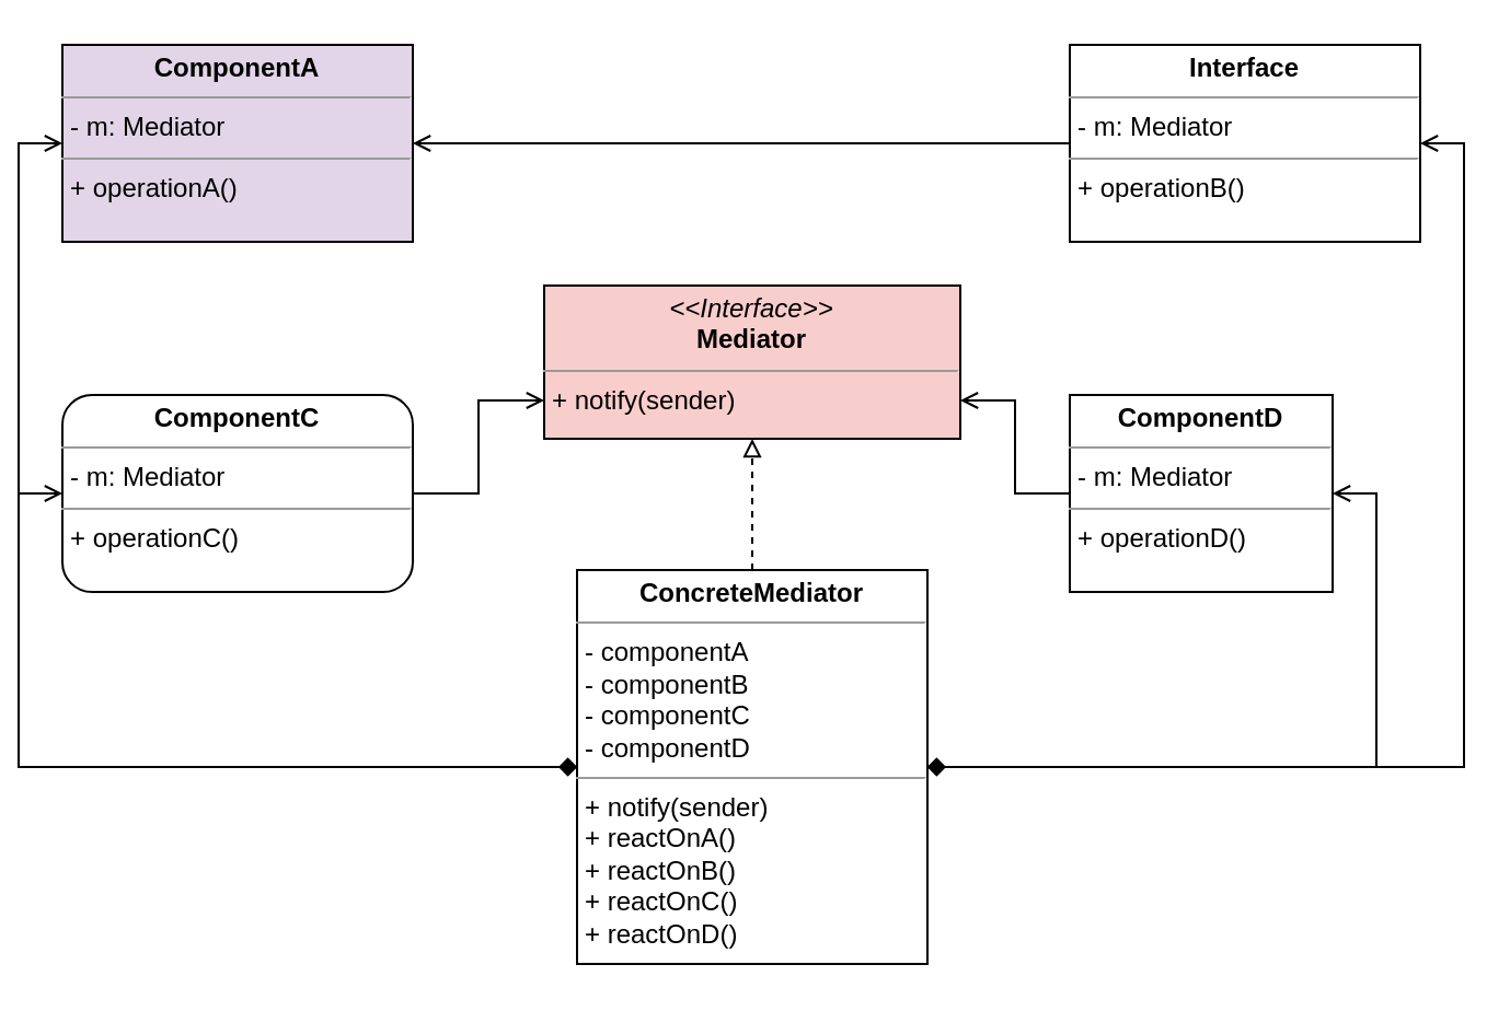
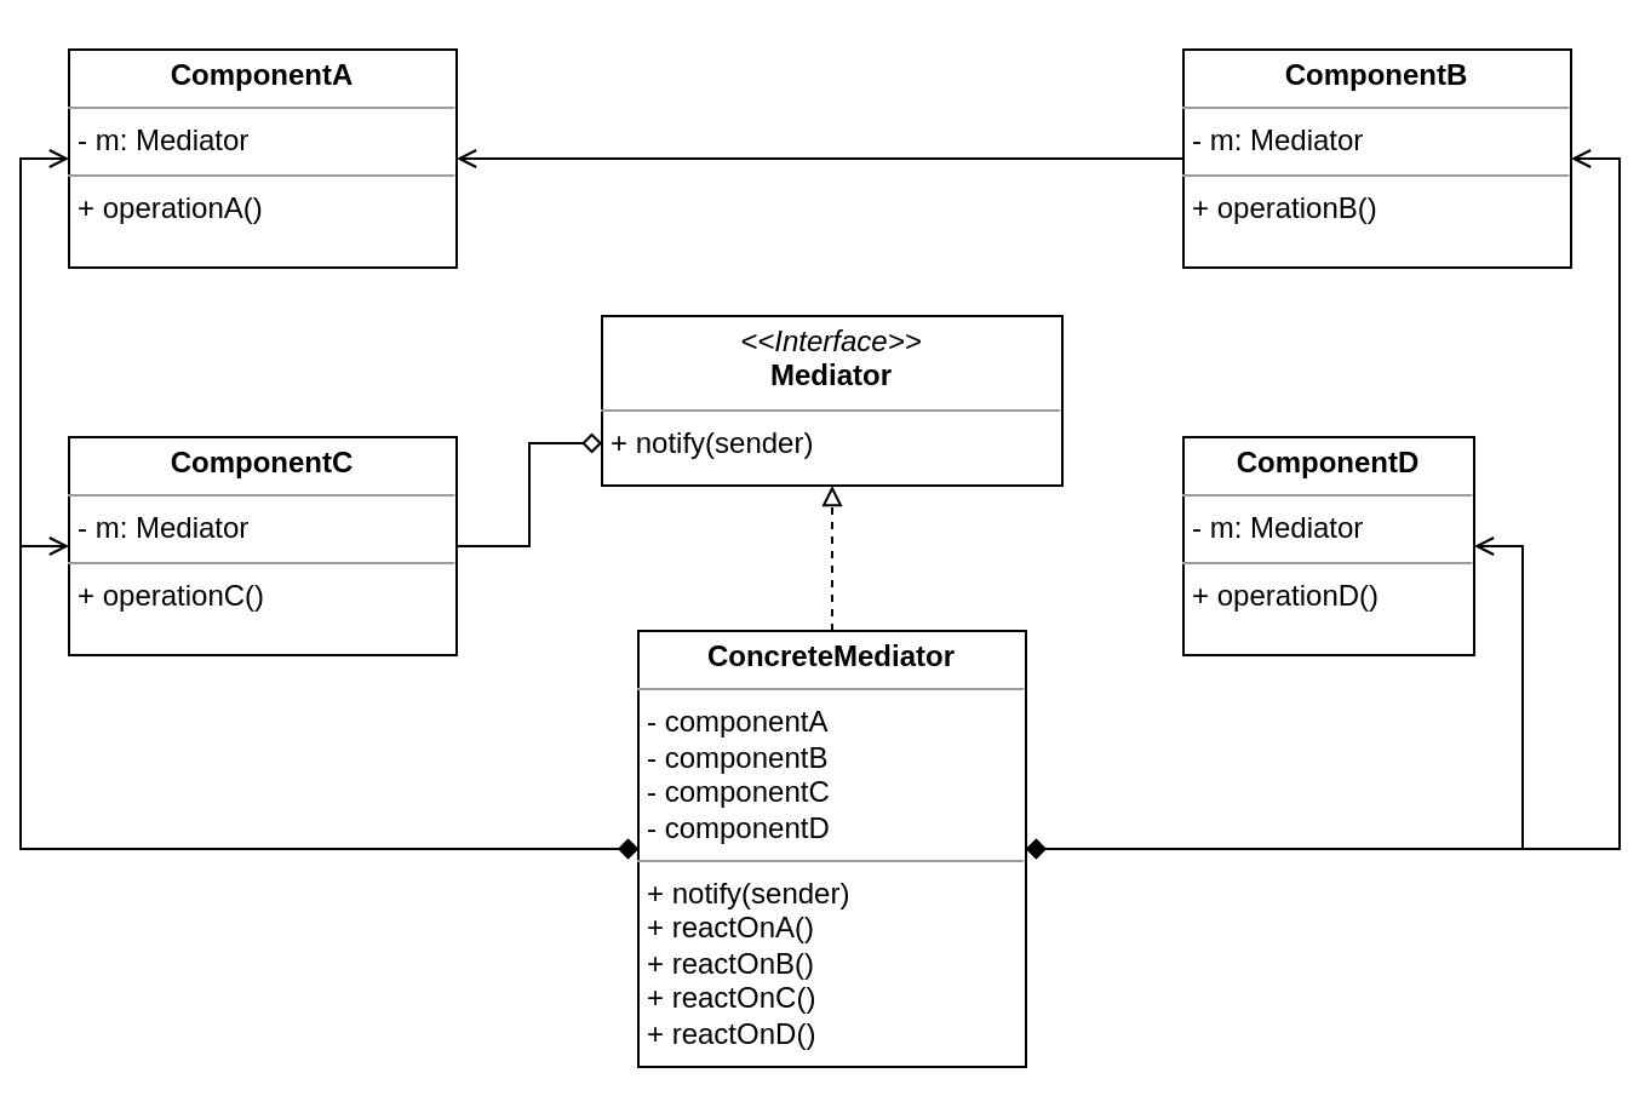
  <mxCell id="0" />
  <mxCell id="1" parent="0" />
- <mxCell id="2" value="&lt;p style=&quot;margin:0px;margin-top:4px;text-align:center;&quot;&gt;&lt;b&gt;ComponentA&lt;/b&gt;&lt;/p&gt;&lt;hr size=&quot;1&quot;&gt;&lt;p style=&quot;margin:0px;margin-left:4px;&quot;&gt;- m: Mediator&lt;/p&gt;&lt;hr size=&quot;1&quot;&gt;&lt;p style=&quot;margin:0px;margin-left:4px;&quot;&gt;+ operationA()&lt;/p&gt;" style="verticalAlign=top;align=left;overflow=fill;fontSize=12;fontFamily=Helvetica;html=1;fillColor=#e1d5e7;" vertex="1" parent="1"><mxGeometry x="20" y="20" width="160" height="90" as="geometry" /></mxCell>
- <mxCell id="3" style="edgeStyle=orthogonalEdgeStyle;rounded=0;orthogonalLoop=1;jettySize=auto;html=1;exitX=1;exitY=0.5;exitDx=0;exitDy=0;entryX=0;entryY=0.75;entryDx=0;entryDy=0;endArrow=open;endFill=0;" edge="1" parent="1" source="4" target="9"><mxGeometry relative="1" as="geometry" /></mxCell>
- <mxCell id="4" value="&lt;p style=&quot;margin:0px;margin-top:4px;text-align:center;&quot;&gt;&lt;b&gt;ComponentC&lt;/b&gt;&lt;/p&gt;&lt;hr size=&quot;1&quot;&gt;&lt;p style=&quot;margin:0px;margin-left:4px;&quot;&gt;- m: Mediator&lt;/p&gt;&lt;hr size=&quot;1&quot;&gt;&lt;p style=&quot;margin:0px;margin-left:4px;&quot;&gt;+ operationC()&lt;/p&gt;" style="verticalAlign=top;align=left;overflow=fill;fontSize=12;fontFamily=Helvetica;html=1;rounded=1;" vertex="1" parent="1"><mxGeometry x="20" y="180" width="160" height="90" as="geometry" /></mxCell>
+ <mxCell id="2" value="&lt;p style=&quot;margin:0px;margin-top:4px;text-align:center;&quot;&gt;&lt;b&gt;ComponentA&lt;/b&gt;&lt;/p&gt;&lt;hr size=&quot;1&quot;&gt;&lt;p style=&quot;margin:0px;margin-left:4px;&quot;&gt;- m: Mediator&lt;/p&gt;&lt;hr size=&quot;1&quot;&gt;&lt;p style=&quot;margin:0px;margin-left:4px;&quot;&gt;+ operationA()&lt;/p&gt;" style="verticalAlign=top;align=left;overflow=fill;fontSize=12;fontFamily=Helvetica;html=1;" vertex="1" parent="1"><mxGeometry x="20" y="20" width="160" height="90" as="geometry" /></mxCell>
+ <mxCell id="3" style="edgeStyle=orthogonalEdgeStyle;rounded=0;orthogonalLoop=1;jettySize=auto;html=1;exitX=1;exitY=0.5;exitDx=0;exitDy=0;entryX=0;entryY=0.75;entryDx=0;entryDy=0;endArrow=diamond;endFill=0;" edge="1" parent="1" source="4" target="9"><mxGeometry relative="1" as="geometry" /></mxCell>
+ <mxCell id="4" value="&lt;p style=&quot;margin:0px;margin-top:4px;text-align:center;&quot;&gt;&lt;b&gt;ComponentC&lt;/b&gt;&lt;/p&gt;&lt;hr size=&quot;1&quot;&gt;&lt;p style=&quot;margin:0px;margin-left:4px;&quot;&gt;- m: Mediator&lt;/p&gt;&lt;hr size=&quot;1&quot;&gt;&lt;p style=&quot;margin:0px;margin-left:4px;&quot;&gt;+ operationC()&lt;/p&gt;" style="verticalAlign=top;align=left;overflow=fill;fontSize=12;fontFamily=Helvetica;html=1;" vertex="1" parent="1"><mxGeometry x="20" y="180" width="160" height="90" as="geometry" /></mxCell>
  <mxCell id="5" style="edgeStyle=orthogonalEdgeStyle;rounded=0;orthogonalLoop=1;jettySize=auto;html=1;exitX=0;exitY=0.5;exitDx=0;exitDy=0;endArrow=open;endFill=0;" edge="1" parent="1" source="6" target="2"><mxGeometry relative="1" as="geometry" /></mxCell>
- <mxCell id="6" value="&lt;p style=&quot;margin:0px;margin-top:4px;text-align:center;&quot;&gt;&lt;b&gt;Interface&lt;/b&gt;&lt;/p&gt;&lt;hr size=&quot;1&quot;&gt;&lt;p style=&quot;margin:0px;margin-left:4px;&quot;&gt;- m: Mediator&lt;/p&gt;&lt;hr size=&quot;1&quot;&gt;&lt;p style=&quot;margin:0px;margin-left:4px;&quot;&gt;+ operationB()&lt;/p&gt;" style="verticalAlign=top;align=left;overflow=fill;fontSize=12;fontFamily=Helvetica;html=1;" vertex="1" parent="1"><mxGeometry x="480" y="20" width="160" height="90" as="geometry" /></mxCell>
- <mxCell id="7" style="edgeStyle=orthogonalEdgeStyle;rounded=0;orthogonalLoop=1;jettySize=auto;html=1;exitX=0;exitY=0.5;exitDx=0;exitDy=0;entryX=1;entryY=0.75;entryDx=0;entryDy=0;endArrow=open;endFill=0;" edge="1" parent="1" source="8" target="9"><mxGeometry relative="1" as="geometry" /></mxCell>
+ <mxCell id="6" value="&lt;p style=&quot;margin:0px;margin-top:4px;text-align:center;&quot;&gt;&lt;b&gt;ComponentB&lt;/b&gt;&lt;/p&gt;&lt;hr size=&quot;1&quot;&gt;&lt;p style=&quot;margin:0px;margin-left:4px;&quot;&gt;- m: Mediator&lt;/p&gt;&lt;hr size=&quot;1&quot;&gt;&lt;p style=&quot;margin:0px;margin-left:4px;&quot;&gt;+ operationB()&lt;/p&gt;" style="verticalAlign=top;align=left;overflow=fill;fontSize=12;fontFamily=Helvetica;html=1;" vertex="1" parent="1"><mxGeometry x="480" y="20" width="160" height="90" as="geometry" /></mxCell>
  <mxCell id="8" value="&lt;p style=&quot;margin:0px;margin-top:4px;text-align:center;&quot;&gt;&lt;b&gt;ComponentD&lt;/b&gt;&lt;/p&gt;&lt;hr size=&quot;1&quot;&gt;&lt;p style=&quot;margin:0px;margin-left:4px;&quot;&gt;- m: Mediator&lt;/p&gt;&lt;hr size=&quot;1&quot;&gt;&lt;p style=&quot;margin:0px;margin-left:4px;&quot;&gt;+ operationD()&lt;/p&gt;" style="verticalAlign=top;align=left;overflow=fill;fontSize=12;fontFamily=Helvetica;html=1;" vertex="1" parent="1"><mxGeometry x="480" y="180" width="120" height="90" as="geometry" /></mxCell>
- <mxCell id="9" value="&lt;p style=&quot;margin:0px;margin-top:4px;text-align:center;&quot;&gt;&lt;i&gt;&amp;lt;&amp;lt;Interface&amp;gt;&amp;gt;&lt;/i&gt;&lt;br&gt;&lt;b&gt;Mediator&lt;/b&gt;&lt;/p&gt;&lt;hr size=&quot;1&quot;&gt;&lt;p style=&quot;margin:0px;margin-left:4px;&quot;&gt;+ notify(sender)&lt;/p&gt;" style="verticalAlign=top;align=left;overflow=fill;fontSize=12;fontFamily=Helvetica;html=1;fillColor=#f8cecc;" vertex="1" parent="1"><mxGeometry x="240" y="130" width="190" height="70" as="geometry" /></mxCell>
+ <mxCell id="9" value="&lt;p style=&quot;margin:0px;margin-top:4px;text-align:center;&quot;&gt;&lt;i&gt;&amp;lt;&amp;lt;Interface&amp;gt;&amp;gt;&lt;/i&gt;&lt;br&gt;&lt;b&gt;Mediator&lt;/b&gt;&lt;/p&gt;&lt;hr size=&quot;1&quot;&gt;&lt;p style=&quot;margin:0px;margin-left:4px;&quot;&gt;+ notify(sender)&lt;/p&gt;" style="verticalAlign=top;align=left;overflow=fill;fontSize=12;fontFamily=Helvetica;html=1;" vertex="1" parent="1"><mxGeometry x="240" y="130" width="190" height="70" as="geometry" /></mxCell>
  <mxCell id="10" style="edgeStyle=orthogonalEdgeStyle;rounded=0;orthogonalLoop=1;jettySize=auto;html=1;exitX=0.5;exitY=0;exitDx=0;exitDy=0;entryX=0.5;entryY=1;entryDx=0;entryDy=0;dashed=1;endArrow=block;endFill=0;" edge="1" parent="1" source="15" target="9"><mxGeometry relative="1" as="geometry" /></mxCell>
  <mxCell id="11" style="edgeStyle=orthogonalEdgeStyle;rounded=0;orthogonalLoop=1;jettySize=auto;html=1;exitX=0;exitY=0.5;exitDx=0;exitDy=0;entryX=0;entryY=0.5;entryDx=0;entryDy=0;endArrow=open;endFill=0;startArrow=diamond;startFill=1;" edge="1" parent="1" source="15" target="2"><mxGeometry relative="1" as="geometry" /></mxCell>
  <mxCell id="12" style="edgeStyle=orthogonalEdgeStyle;rounded=0;orthogonalLoop=1;jettySize=auto;html=1;exitX=0;exitY=0.5;exitDx=0;exitDy=0;entryX=0;entryY=0.5;entryDx=0;entryDy=0;endArrow=open;endFill=0;startArrow=diamond;startFill=1;" edge="1" parent="1" source="15" target="4"><mxGeometry relative="1" as="geometry" /></mxCell>
  <mxCell id="13" style="edgeStyle=orthogonalEdgeStyle;rounded=0;orthogonalLoop=1;jettySize=auto;html=1;exitX=1;exitY=0.5;exitDx=0;exitDy=0;entryX=1;entryY=0.5;entryDx=0;entryDy=0;endArrow=open;endFill=0;startArrow=diamond;startFill=1;" edge="1" parent="1" source="15" target="6"><mxGeometry relative="1" as="geometry" /></mxCell>
  <mxCell id="14" style="edgeStyle=orthogonalEdgeStyle;rounded=0;orthogonalLoop=1;jettySize=auto;html=1;exitX=1;exitY=0.5;exitDx=0;exitDy=0;entryX=1;entryY=0.5;entryDx=0;entryDy=0;endArrow=open;endFill=0;startArrow=diamond;startFill=1;" edge="1" parent="1" source="15" target="8"><mxGeometry relative="1" as="geometry" /></mxCell>
  <mxCell id="15" value="&lt;p style=&quot;margin:0px;margin-top:4px;text-align:center;&quot;&gt;&lt;b&gt;ConcreteMediator&lt;/b&gt;&lt;/p&gt;&lt;hr size=&quot;1&quot;&gt;&lt;p style=&quot;margin:0px;margin-left:4px;&quot;&gt;- componentA&lt;/p&gt;&lt;p style=&quot;margin:0px;margin-left:4px;&quot;&gt;- componentB&lt;br&gt;&lt;/p&gt;&lt;p style=&quot;margin:0px;margin-left:4px;&quot;&gt;- componentC&lt;br&gt;&lt;/p&gt;&lt;p style=&quot;margin:0px;margin-left:4px;&quot;&gt;- componentD&lt;br&gt;&lt;/p&gt;&lt;hr size=&quot;1&quot;&gt;&lt;p style=&quot;margin:0px;margin-left:4px;&quot;&gt;+ notify(sender)&lt;/p&gt;&lt;p style=&quot;margin:0px;margin-left:4px;&quot;&gt;+ reactOnA()&lt;/p&gt;&lt;p style=&quot;margin:0px;margin-left:4px;&quot;&gt;+ reactOnB()&lt;br&gt;&lt;/p&gt;&lt;p style=&quot;margin:0px;margin-left:4px;&quot;&gt;+ reactOnC()&lt;br&gt;&lt;/p&gt;&lt;p style=&quot;margin:0px;margin-left:4px;&quot;&gt;+ reactOnD()&lt;br&gt;&lt;/p&gt;" style="verticalAlign=top;align=left;overflow=fill;fontSize=12;fontFamily=Helvetica;html=1;" vertex="1" parent="1"><mxGeometry x="255" y="260" width="160" height="180" as="geometry" /></mxCell>
